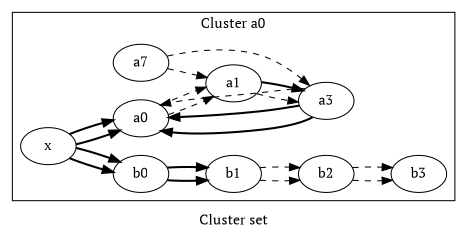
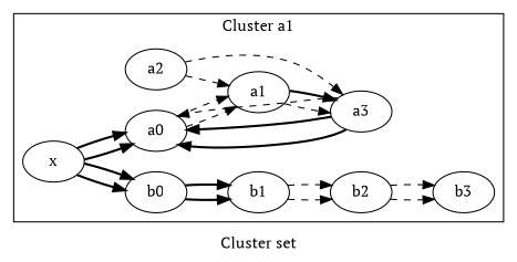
  digraph {
    fontname="PT Serif"
    label="Cluster set"
    rankdir=LR
    node [fontname="PT Serif"]
    edge [fontname="PT Serif" style=dashed]
    a0
    a1
-   a2 [label=a7]
+   a2
    a3
    b0
    b1
    b2
    b3
    x
    subgraph cluster_1 {
-     label="Cluster a0"
+     label="Cluster a1"
      a0
      a1
      a2
      a3
      b0
      b1
      b2
      b3
      x
    }
    subgraph cluster_2 {
      label="Cluster a3"
    }
    a0 -> a1
    a0 -> a1
    a1 -> a3
    a1 -> a3 [style=bold]
    a2 -> a1
    a2 -> a3
    a3 -> a0 [style=bold]
    a3 -> a0 [style=bold]
    a3 -> a0
    b0 -> b1 [style=bold]
    b0 -> b1 [style=bold]
    b1 -> b2
    b1 -> b2
    b2 -> b3
    b2 -> b3
    x -> a0 [style=bold]
    x -> a0 [style=bold]
    x -> b0 [style=bold]
    x -> b0 [style=bold]
  }
